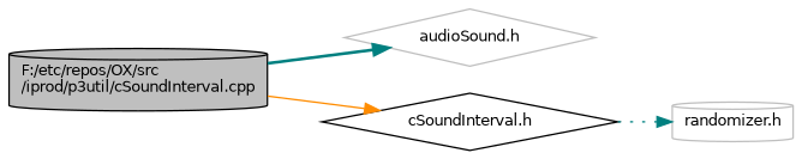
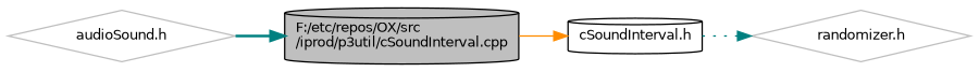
  digraph {
    rankdir=LR
    node [color=black fillcolor=white fontname=Helvetica fontsize=10 shape=cylinder style=filled]
    edge [color=teal fontname=Helvetica fontsize=10 labelfontname=Helvetica labelfontsize=10]
    n1 [fillcolor=grey75 fontcolor=black height=0.2 label="F:/etc/repos/OX/src\l/iprod/p3util/cSoundInterval.cpp" width=0.4]
    n2 [color=grey75 height=0.2 label="audioSound.h" shape=diamond width=0.4]
-   n3 [height=0.2 label="cSoundInterval.h" shape=diamond width=0.4]
-   n4 [color=grey75 height=0.2 label="randomizer.h" width=0.4]
-   n1 -> n2 [style=bold]
+   n3 [height=0.2 label="cSoundInterval.h" width=0.4]
+   n4 [color=grey75 height=0.2 label="randomizer.h" shape=diamond width=0.4]
+   n2 -> n1 [style=bold]
    n1 -> n3 [color=darkorange style=solid]
    n3 -> n4 [style=dotted]
  }
